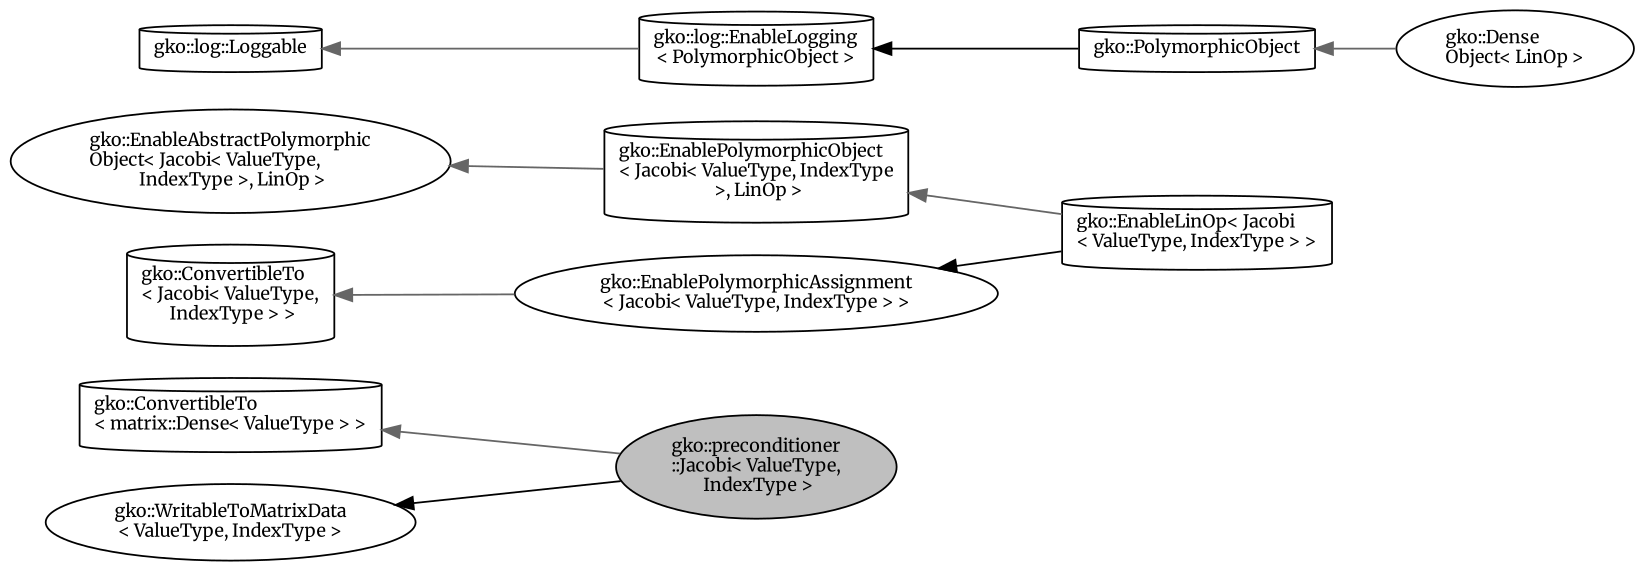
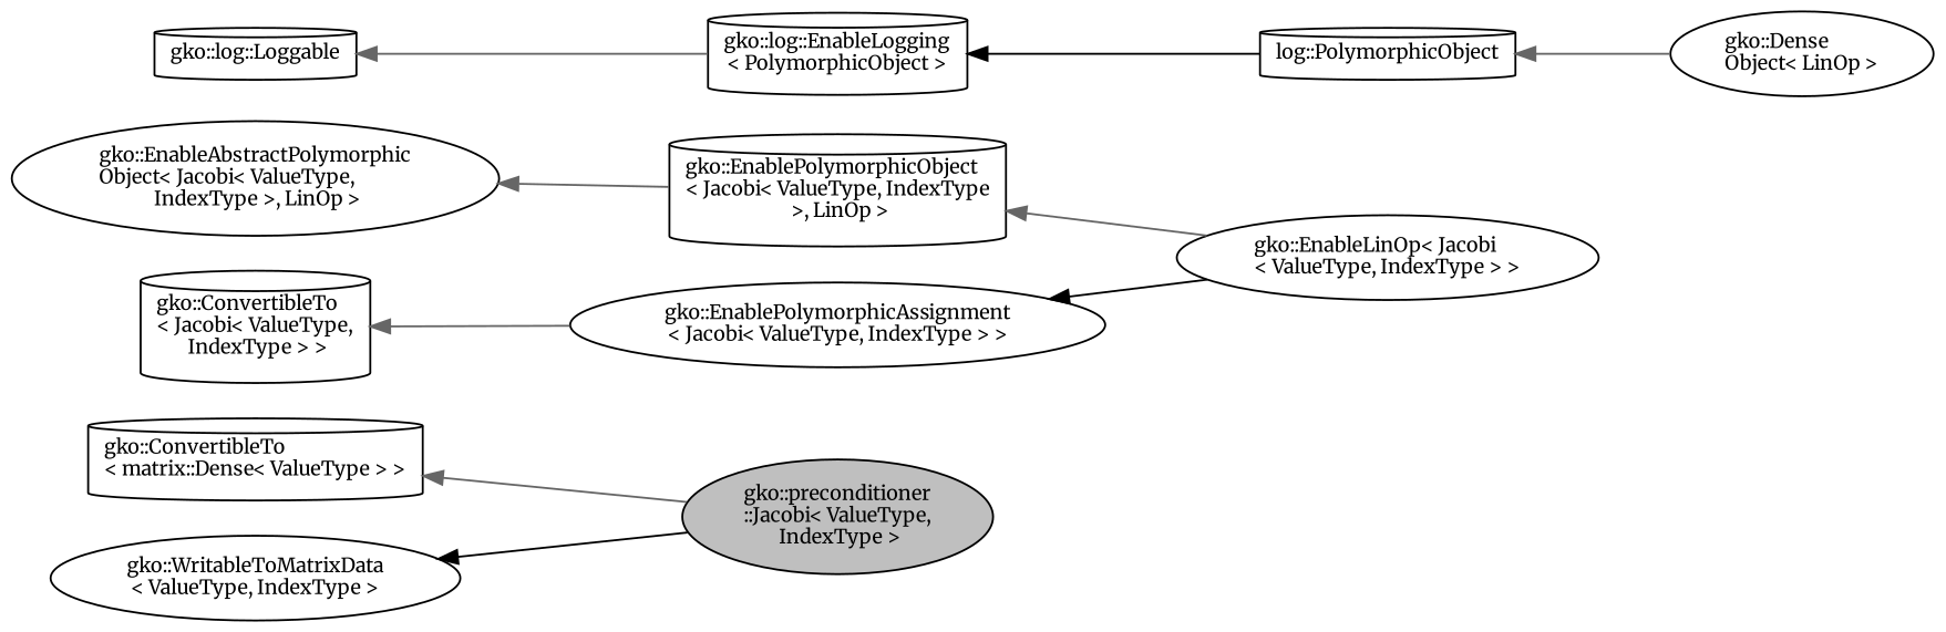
  digraph {
    fontname=Merriweather
    rankdir=LR
    node [color=black fillcolor=white fontname=Merriweather fontsize=10 shape=cylinder style=filled]
    edge [color=gray40 dir=back fontname=Merriweather fontsize=10 labelfontname=Helvetica labelfontsize=10 style=solid]
    n1 [fillcolor=grey75 fontcolor=black height=0.2 label="gko::preconditioner\l::Jacobi\< ValueType,\l IndexType \>" shape=ellipse width=0.4]
-   n2 [height=0.2 label="gko::EnableLinOp\< Jacobi\l\< ValueType, IndexType \> \>" width=0.4]
+   n2 [height=0.2 label="gko::EnableLinOp\< Jacobi\l\< ValueType, IndexType \> \>" shape=ellipse width=0.4]
    n3 [height=0.2 label="gko::EnablePolymorphicObject\l\< Jacobi\< ValueType, IndexType\l \>, LinOp \>" width=0.4]
    n4 [height=0.2 label="gko::EnableAbstractPolymorphic\lObject\< Jacobi\< ValueType,\l IndexType \>, LinOp \>" shape=ellipse width=0.4]
    n5 [height=0.2 label="gko::Dense\lObject\< LinOp \>" shape=ellipse width=0.4]
-   n6 [height=0.2 label="gko::PolymorphicObject" width=0.4]
+   n6 [height=0.2 label="log::PolymorphicObject" width=0.4]
    n7 [height=0.2 label="gko::log::EnableLogging\l\< PolymorphicObject \>" width=0.4]
    n8 [height=0.2 label="gko::log::Loggable" width=0.4]
    n9 [height=0.2 label="gko::EnablePolymorphicAssignment\l\< Jacobi\< ValueType, IndexType \> \>" shape=ellipse width=0.4]
    n10 [height=0.2 label="gko::ConvertibleTo\l\< Jacobi\< ValueType,\l IndexType \> \>" width=0.4]
    n11 [height=0.2 label="gko::ConvertibleTo\l\< matrix::Dense\< ValueType \> \>" width=0.4]
    n12 [height=0.2 label="gko::WritableToMatrixData\l\< ValueType, IndexType \>" shape=ellipse width=0.4]
    n3 -> n2
    n4 -> n3
    n6 -> n5
    n7 -> n6 [color=black]
    n8 -> n7
    n9 -> n2 [color=black]
    n10 -> n9
    n11 -> n1
    n12 -> n1 [color=black]
  }
